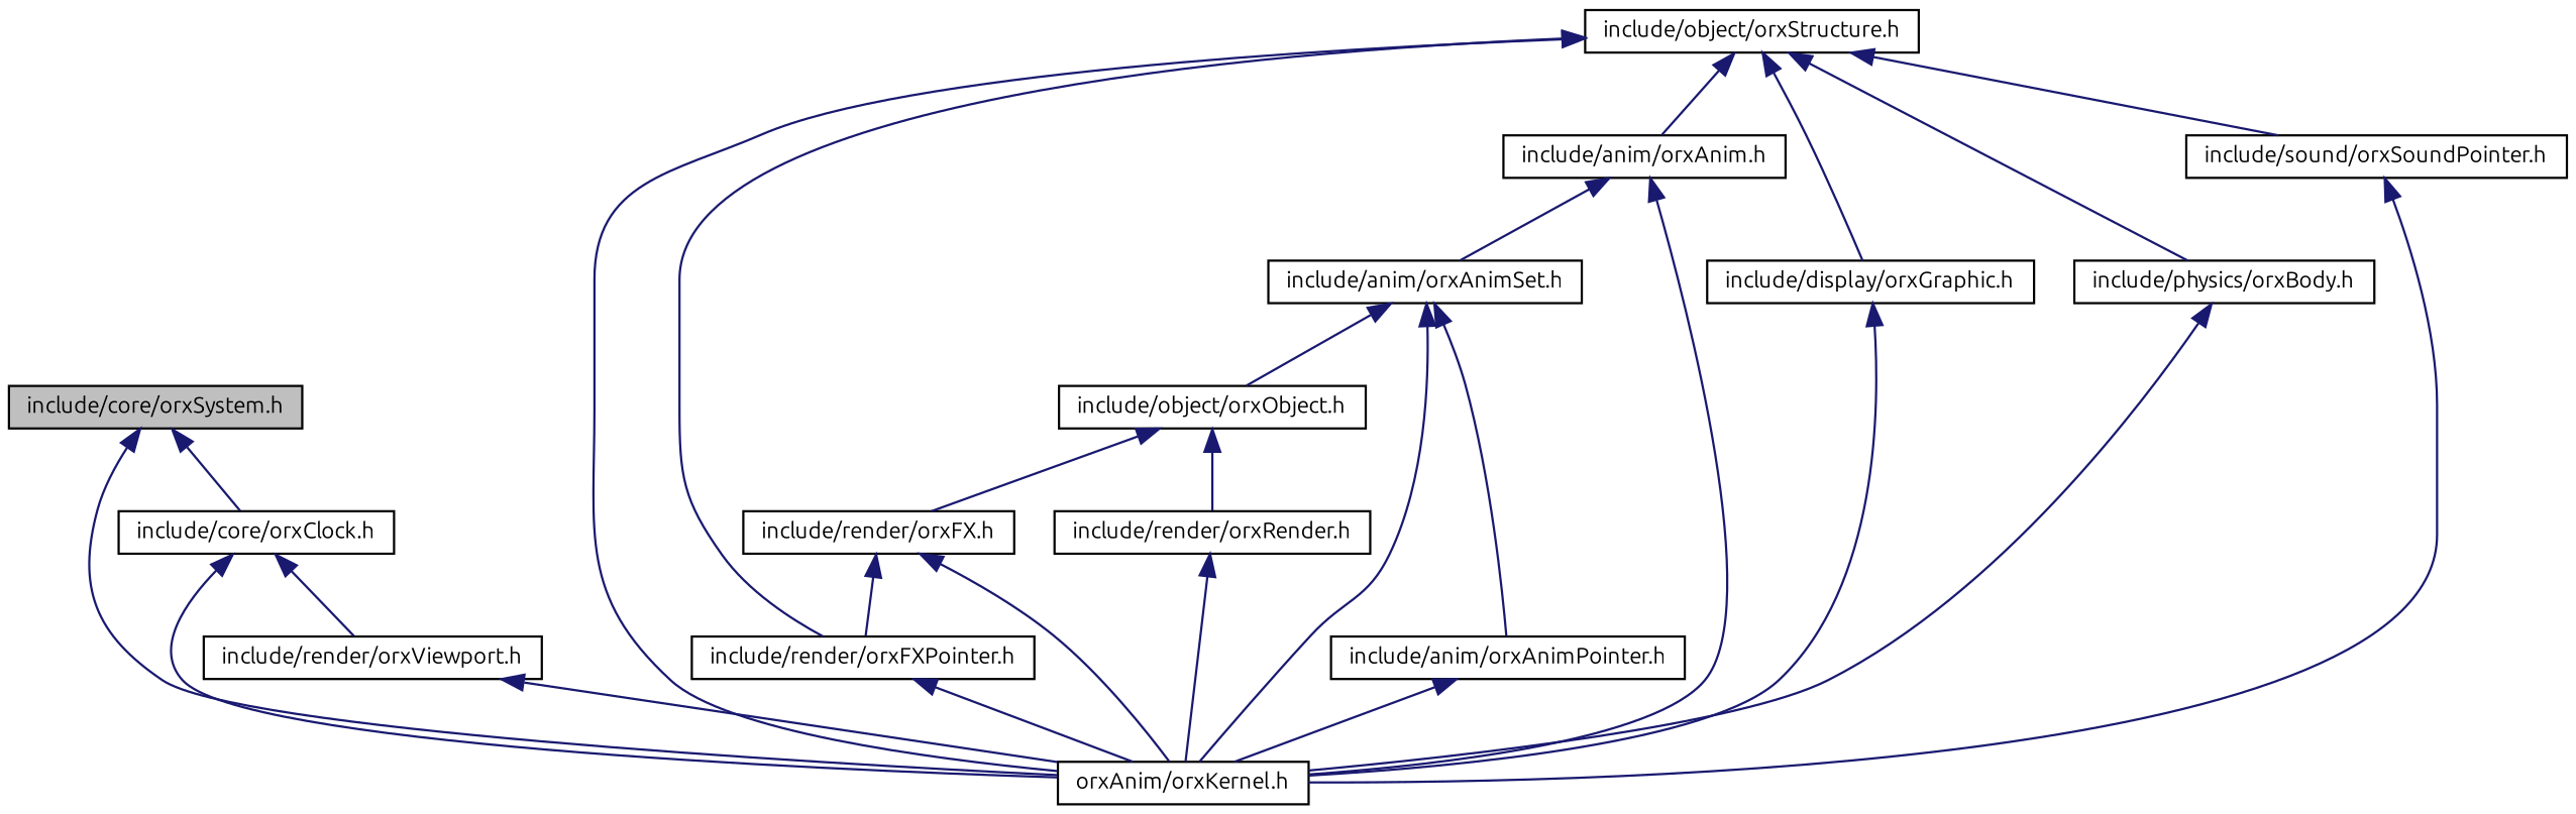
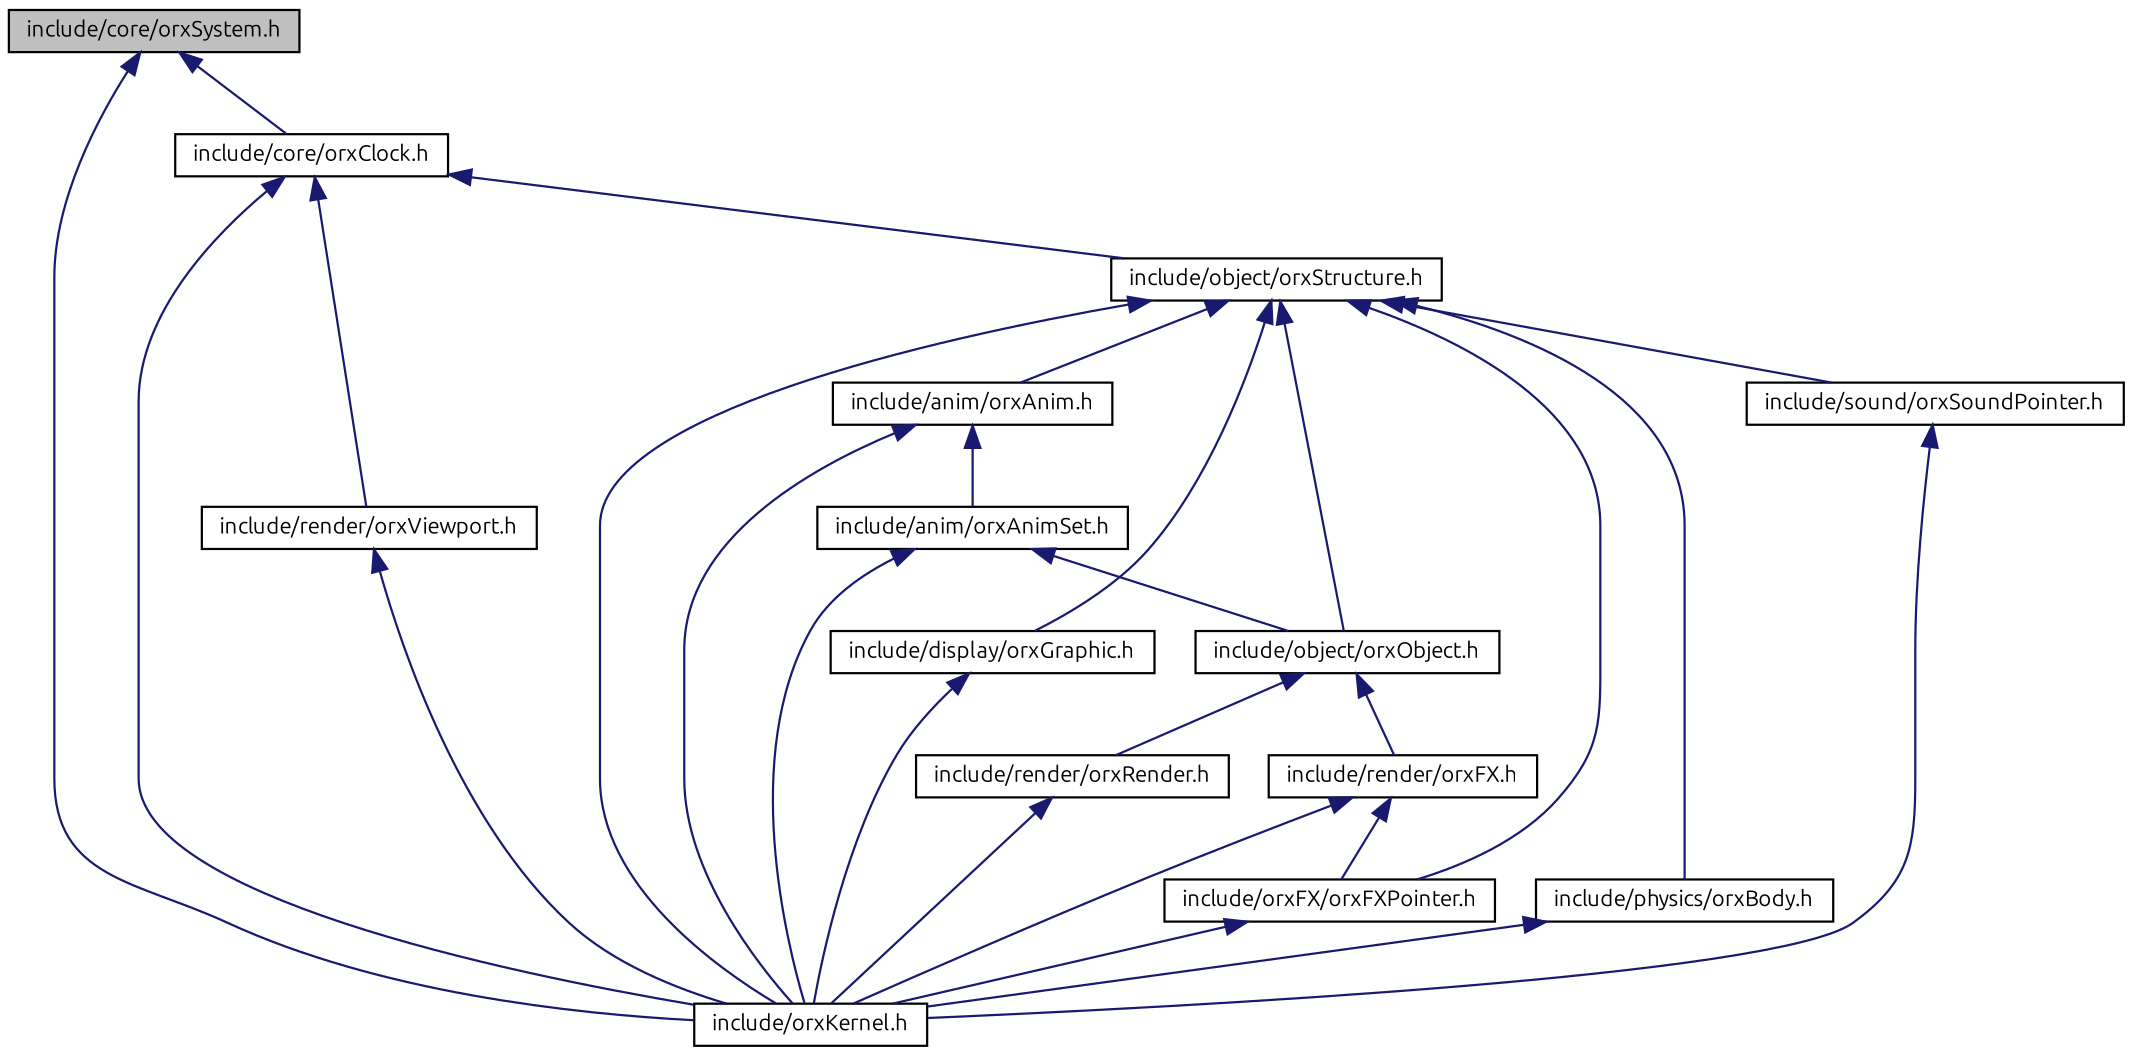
  digraph {
    fontname=Ubuntu
    node [color=black fontname=Ubuntu fontsize=10 shape=record]
    edge [color=midnightblue dir=back fontname=Ubuntu fontsize=10 labelfontname=FreeSans labelfontsize=10 style=solid]
    n1 [fillcolor=grey75 fontcolor=black height=0.2 label="include/core/orxSystem.h" style=filled width=0.4]
    n2 [height=0.2 label="include/core/orxClock.h" width=0.4]
-   n3 [height=0.2 label="orxAnim/orxKernel.h" width=0.4]
+   n3 [height=0.2 label="include/orxKernel.h" width=0.4]
    n4 [height=0.2 label="include/object/orxStructure.h" width=0.4]
    n5 [height=0.2 label="include/render/orxViewport.h" width=0.4]
    n6 [height=0.2 label="include/anim/orxAnim.h" width=0.4]
    n7 [height=0.2 label="include/object/orxObject.h" width=0.4]
-   n8 [height=0.2 label="include/render/orxFXPointer.h" width=0.4]
+   n8 [height=0.2 label="include/orxFX/orxFXPointer.h" width=0.4]
    n9 [height=0.2 label="include/display/orxGraphic.h" width=0.4]
    n10 [height=0.2 label="include/physics/orxBody.h" width=0.4]
    n11 [height=0.2 label="include/sound/orxSoundPointer.h" width=0.4]
    n12 [height=0.2 label="include/anim/orxAnimSet.h" width=0.4]
    n13 [height=0.2 label="include/render/orxFX.h" width=0.4]
    n14 [height=0.2 label="include/render/orxRender.h" width=0.4]
-   n15 [height=0.2 label="include/anim/orxAnimPointer.h" width=0.4]
    n1 -> n2
    n1 -> n3
    n2 -> n3
+   n2 -> n4
    n2 -> n5
    n4 -> n3
    n4 -> n6
+   n4 -> n7
    n4 -> n8
    n4 -> n9
    n4 -> n10
    n4 -> n11
    n5 -> n3
    n6 -> n3
    n6 -> n12
    n7 -> n13
    n7 -> n14
    n8 -> n3
    n9 -> n3
    n10 -> n3
    n11 -> n3
    n12 -> n3
    n12 -> n7
-   n12 -> n15
    n13 -> n3
    n13 -> n8
    n14 -> n3
-   n15 -> n3
  }
